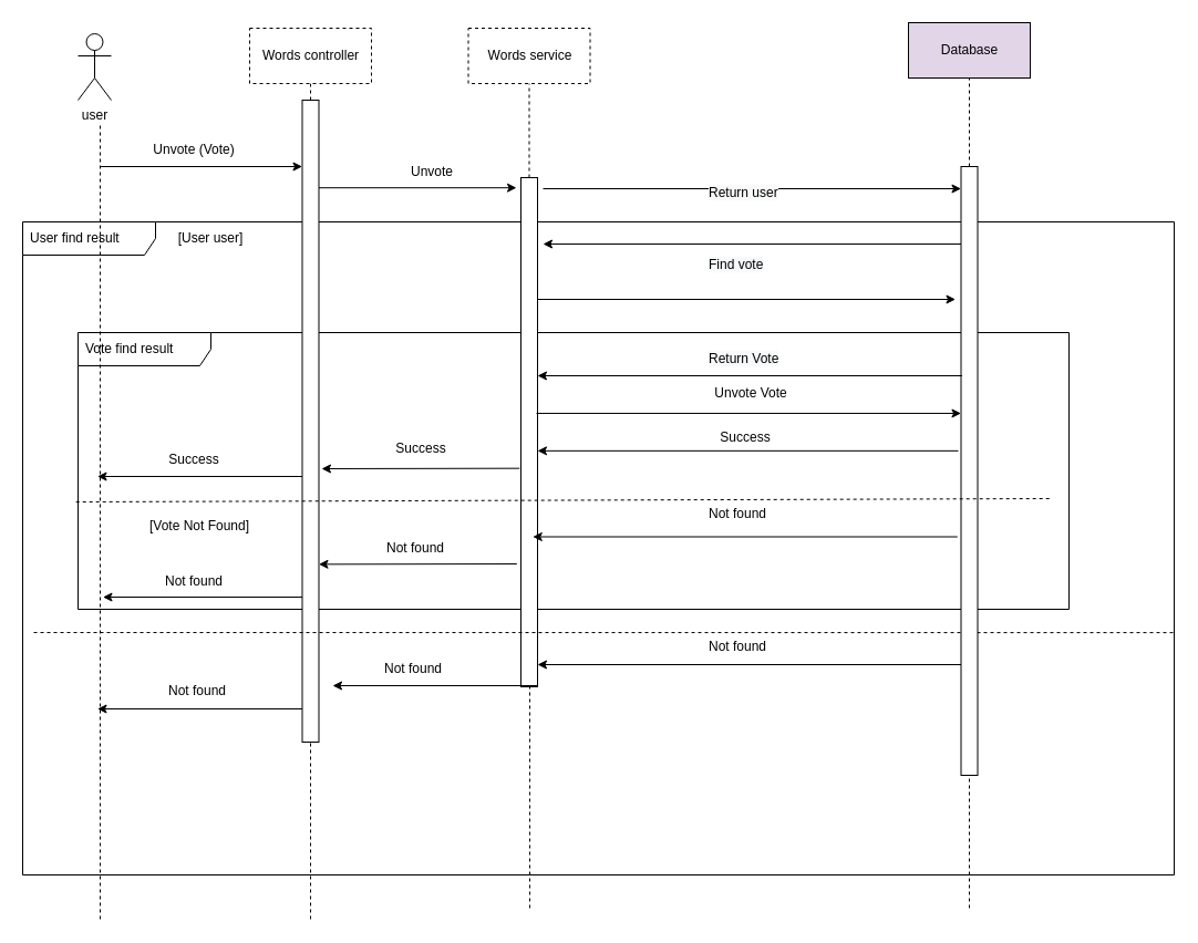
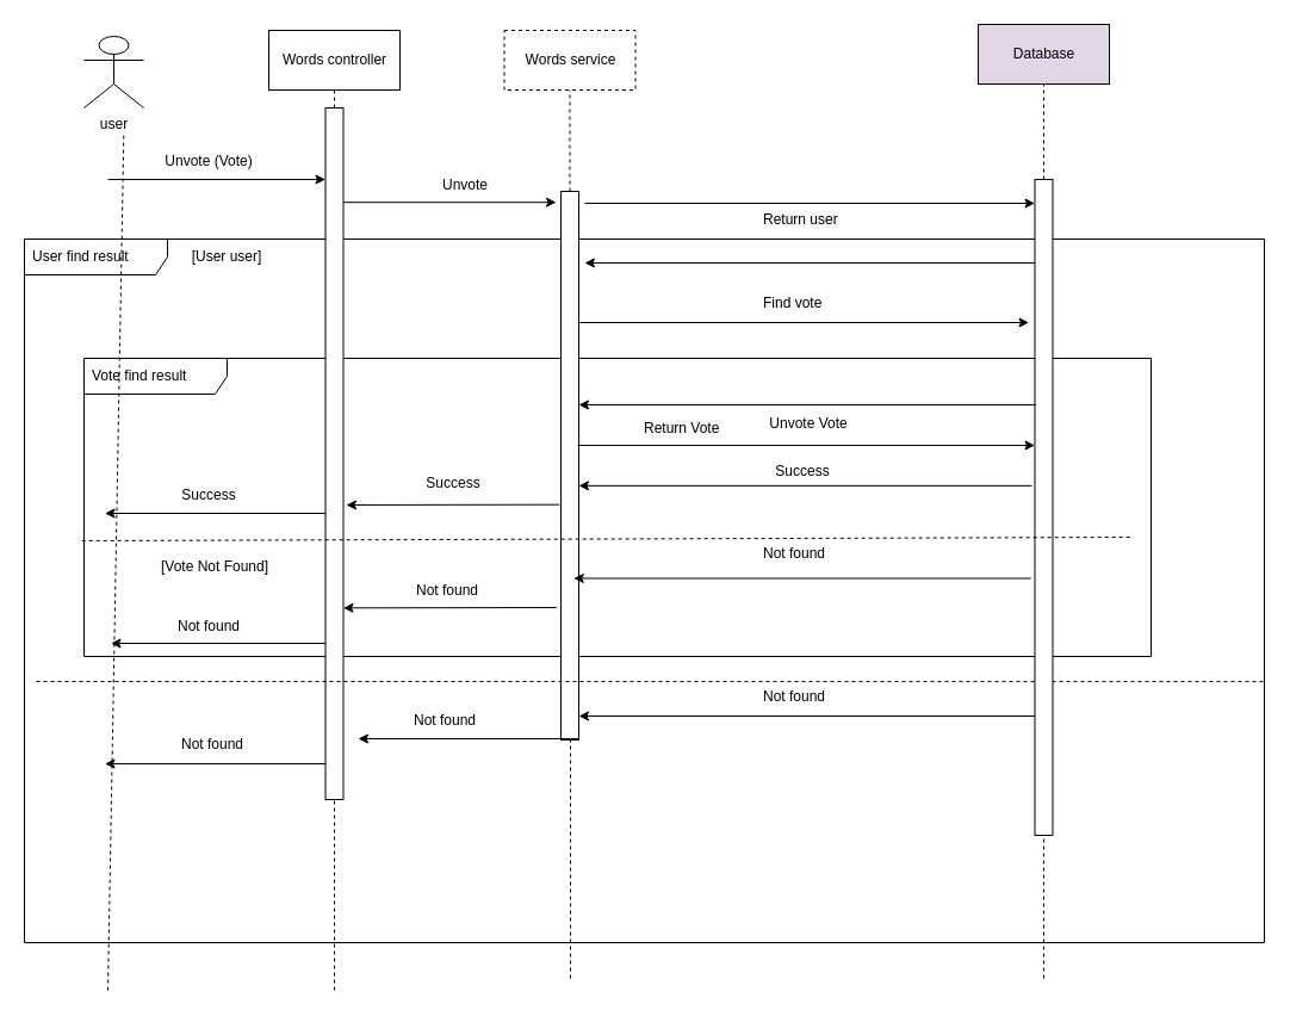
  <mxCell id="0" />
  <mxCell id="1" parent="0" />
  <mxCell id="2" value="User find result" style="shape=umlFrame;whiteSpace=wrap;html=1;width=120;height=30;boundedLbl=1;verticalAlign=middle;align=left;spacingLeft=5;" vertex="1" parent="1"><mxGeometry x="20" y="200" width="1040" height="590" as="geometry" /></mxCell>
  <mxCell id="3" value="Vote find result" style="shape=umlFrame;whiteSpace=wrap;html=1;width=120;height=30;boundedLbl=1;verticalAlign=middle;align=left;spacingLeft=5;" vertex="1" parent="1"><mxGeometry x="70" y="300" width="895" height="250" as="geometry" /></mxCell>
- <mxCell id="4" value="user" style="shape=umlActor;verticalLabelPosition=bottom;verticalAlign=top;html=1;outlineConnect=0;" vertex="1" parent="1"><mxGeometry x="70" y="30" width="30" height="60" as="geometry" /></mxCell>
+ <mxCell id="4" value="user" style="shape=umlActor;verticalLabelPosition=bottom;verticalAlign=top;html=1;outlineConnect=0;" vertex="1" parent="1"><mxGeometry x="70" y="30" width="50" height="60" as="geometry" /></mxCell>
  <mxCell id="5" value="" style="html=1;points=[];perimeter=orthogonalPerimeter;" vertex="1" parent="1"><mxGeometry x="272.5" y="90" width="15" height="580" as="geometry" /></mxCell>
  <mxCell id="6" value="" style="html=1;points=[];perimeter=orthogonalPerimeter;" vertex="1" parent="1"><mxGeometry x="470" y="160" width="15" height="460" as="geometry" /></mxCell>
  <mxCell id="7" value="" style="endArrow=none;html=1;rounded=0;entryX=0.667;entryY=1.333;entryDx=0;entryDy=0;entryPerimeter=0;dashed=1;" edge="1" parent="1" target="4"><mxGeometry width="50" height="50" relative="1" as="geometry"><mxPoint x="90" y="830" as="sourcePoint" /><mxPoint x="80" y="170" as="targetPoint" /></mxGeometry></mxCell>
  <mxCell id="8" value="" style="endArrow=classic;html=1;rounded=0;" edge="1" parent="1" target="5"><mxGeometry width="50" height="50" relative="1" as="geometry"><mxPoint x="90" y="150" as="sourcePoint" /><mxPoint x="270" y="150" as="targetPoint" /></mxGeometry></mxCell>
  <mxCell id="9" value="Unvote (Vote)" style="text;html=1;strokeColor=none;fillColor=none;align=center;verticalAlign=middle;whiteSpace=wrap;rounded=0;" vertex="1" parent="1"><mxGeometry x="110" y="120" width="130" height="30" as="geometry" /></mxCell>
  <mxCell id="10" value="Unvote" style="text;html=1;strokeColor=none;fillColor=none;align=center;verticalAlign=middle;whiteSpace=wrap;rounded=0;" vertex="1" parent="1"><mxGeometry x="345" y="140" width="90" height="30" as="geometry" /></mxCell>
  <mxCell id="11" value="" style="endArrow=classic;html=1;rounded=0;entryX=-0.267;entryY=0.02;entryDx=0;entryDy=0;entryPerimeter=0;" edge="1" parent="1" source="5" target="6"><mxGeometry width="50" height="50" relative="1" as="geometry"><mxPoint x="287.5" y="180.06" as="sourcePoint" /><mxPoint x="467.495" y="180" as="targetPoint" /></mxGeometry></mxCell>
  <mxCell id="12" value="" style="endArrow=none;dashed=1;html=1;rounded=0;entryX=0.5;entryY=1;entryDx=0;entryDy=0;" edge="1" parent="1" source="5" target="13"><mxGeometry width="50" height="50" relative="1" as="geometry"><mxPoint x="190" y="240" as="sourcePoint" /><mxPoint x="240" y="190" as="targetPoint" /></mxGeometry></mxCell>
- <mxCell id="13" value="&lt;span style=&quot;&quot;&gt;Words controller&lt;/span&gt;" style="html=1;dashed=1;" vertex="1" parent="1"><mxGeometry x="225" y="25" width="110" height="50" as="geometry" /></mxCell>
+ <mxCell id="13" value="&lt;span style=&quot;&quot;&gt;Words controller&lt;/span&gt;" style="html=1;" vertex="1" parent="1"><mxGeometry x="225" y="25" width="110" height="50" as="geometry" /></mxCell>
  <mxCell id="14" value="&lt;span style=&quot;&quot;&gt;Words service&lt;/span&gt;" style="html=1;dashed=1;" vertex="1" parent="1"><mxGeometry x="422.5" y="25" width="110" height="50" as="geometry" /></mxCell>
  <mxCell id="15" value="" style="endArrow=none;dashed=1;html=1;rounded=0;entryX=0.5;entryY=1;entryDx=0;entryDy=0;" edge="1" parent="1" source="6" target="14"><mxGeometry width="50" height="50" relative="1" as="geometry"><mxPoint x="290" y="100" as="sourcePoint" /><mxPoint x="290" y="85" as="targetPoint" /></mxGeometry></mxCell>
  <mxCell id="16" value="" style="endArrow=classic;html=1;rounded=0;exitX=0;exitY=0.507;exitDx=0;exitDy=0;exitPerimeter=0;" edge="1" parent="1"><mxGeometry width="50" height="50" relative="1" as="geometry"><mxPoint x="485" y="619" as="sourcePoint" /><mxPoint x="300" y="619" as="targetPoint" /></mxGeometry></mxCell>
  <mxCell id="17" value="&lt;div style=&quot;text-align: center;&quot;&gt;Not found&lt;br&gt;&lt;/div&gt;" style="text;whiteSpace=wrap;html=1;" vertex="1" parent="1"><mxGeometry x="345" y="590" width="80" height="30" as="geometry" /></mxCell>
  <mxCell id="18" value="" style="endArrow=classic;html=1;rounded=0;exitX=0;exitY=0.507;exitDx=0;exitDy=0;exitPerimeter=0;" edge="1" parent="1"><mxGeometry width="50" height="50" relative="1" as="geometry"><mxPoint x="272.5" y="640" as="sourcePoint" /><mxPoint x="87.5" y="640" as="targetPoint" /></mxGeometry></mxCell>
  <mxCell id="19" value="&lt;span style=&quot;text-align: center;&quot;&gt;Not found&lt;/span&gt;" style="text;whiteSpace=wrap;html=1;" vertex="1" parent="1"><mxGeometry x="150" y="610" width="80" height="30" as="geometry" /></mxCell>
  <mxCell id="20" value="[User user]" style="text;html=1;strokeColor=none;fillColor=none;align=center;verticalAlign=middle;whiteSpace=wrap;rounded=0;" vertex="1" parent="1"><mxGeometry x="145" y="200" width="90" height="30" as="geometry" /></mxCell>
  <mxCell id="21" value="" style="endArrow=none;dashed=1;html=1;rounded=0;entryX=1;entryY=0.629;entryDx=0;entryDy=0;entryPerimeter=0;" edge="1" parent="1" target="2"><mxGeometry width="50" height="50" relative="1" as="geometry"><mxPoint x="30" y="571" as="sourcePoint" /><mxPoint x="1080" y="530" as="targetPoint" /></mxGeometry></mxCell>
  <mxCell id="22" value="Database" style="html=1;fillColor=#e1d5e7;" vertex="1" parent="1"><mxGeometry x="820" y="20" width="110" height="50" as="geometry" /></mxCell>
  <mxCell id="23" value="" style="html=1;points=[];perimeter=orthogonalPerimeter;" vertex="1" parent="1"><mxGeometry x="867.5" y="150" width="15" height="550" as="geometry" /></mxCell>
  <mxCell id="24" value="" style="endArrow=none;dashed=1;html=1;rounded=0;entryX=0.5;entryY=1;entryDx=0;entryDy=0;" edge="1" parent="1" source="23" target="22"><mxGeometry width="50" height="50" relative="1" as="geometry"><mxPoint x="687.5" y="240" as="sourcePoint" /><mxPoint x="687.5" y="85" as="targetPoint" /></mxGeometry></mxCell>
  <mxCell id="25" value="" style="endArrow=classic;html=1;rounded=0;exitX=0.933;exitY=0.463;exitDx=0;exitDy=0;exitPerimeter=0;" edge="1" parent="1" source="6" target="23"><mxGeometry width="50" height="50" relative="1" as="geometry"><mxPoint x="485" y="380" as="sourcePoint" /><mxPoint x="671.995" y="380" as="targetPoint" /></mxGeometry></mxCell>
  <mxCell id="26" value="Unvote Vote" style="text;html=1;strokeColor=none;fillColor=none;align=center;verticalAlign=middle;whiteSpace=wrap;rounded=0;" vertex="1" parent="1"><mxGeometry x="632.5" y="340" width="90" height="30" as="geometry" /></mxCell>
  <mxCell id="27" value="" style="endArrow=classic;html=1;rounded=0;" edge="1" parent="1" source="23"><mxGeometry width="50" height="50" relative="1" as="geometry"><mxPoint x="670" y="600" as="sourcePoint" /><mxPoint x="485" y="600" as="targetPoint" /></mxGeometry></mxCell>
  <mxCell id="28" value="" style="endArrow=classic;html=1;rounded=0;exitX=-0.167;exitY=0.467;exitDx=0;exitDy=0;exitPerimeter=0;" edge="1" parent="1" source="23" target="6"><mxGeometry width="50" height="50" relative="1" as="geometry"><mxPoint x="870" y="410" as="sourcePoint" /><mxPoint x="685" y="410" as="targetPoint" /></mxGeometry></mxCell>
  <mxCell id="29" value="Success" style="text;html=1;strokeColor=none;fillColor=none;align=center;verticalAlign=middle;whiteSpace=wrap;rounded=0;" vertex="1" parent="1"><mxGeometry x="627.5" y="380" width="90" height="30" as="geometry" /></mxCell>
  <mxCell id="30" value="" style="endArrow=classic;html=1;rounded=0;exitX=0;exitY=0.507;exitDx=0;exitDy=0;exitPerimeter=0;" edge="1" parent="1"><mxGeometry width="50" height="50" relative="1" as="geometry"><mxPoint x="272.5" y="430" as="sourcePoint" /><mxPoint x="87.5" y="430" as="targetPoint" /></mxGeometry></mxCell>
  <mxCell id="31" value="Success" style="text;html=1;strokeColor=none;fillColor=none;align=center;verticalAlign=middle;whiteSpace=wrap;rounded=0;" vertex="1" parent="1"><mxGeometry x="130" y="400" width="90" height="30" as="geometry" /></mxCell>
  <mxCell id="32" value="" style="endArrow=classic;html=1;rounded=0;" edge="1" parent="1" target="23"><mxGeometry width="50" height="50" relative="1" as="geometry"><mxPoint x="490" y="170" as="sourcePoint" /><mxPoint x="671.995" y="189" as="targetPoint" /></mxGeometry></mxCell>
  <mxCell id="33" value="" style="endArrow=classic;html=1;rounded=0;" edge="1" parent="1" source="23"><mxGeometry width="50" height="50" relative="1" as="geometry"><mxPoint x="860" y="190" as="sourcePoint" /><mxPoint x="490" y="220" as="targetPoint" /></mxGeometry></mxCell>
- <mxCell id="34" value="&lt;span style=&quot;color: rgb(0, 0, 0); font-family: Helvetica; font-size: 12px; font-style: normal; font-variant-ligatures: normal; font-variant-caps: normal; font-weight: 400; letter-spacing: normal; orphans: 2; text-align: center; text-indent: 0px; text-transform: none; widows: 2; word-spacing: 0px; -webkit-text-stroke-width: 0px; background-color: rgb(248, 249, 250); text-decoration-thickness: initial; text-decoration-style: initial; text-decoration-color: initial; float: none; display: inline !important;&quot;&gt;Return user&lt;/span&gt;" style="text;whiteSpace=wrap;html=1;" vertex="1" parent="1"><mxGeometry x="637.5" y="160" width="80" height="30" as="geometry" /></mxCell>
+ <mxCell id="34" value="&lt;span style=&quot;color: rgb(0, 0, 0); font-family: Helvetica; font-size: 12px; font-style: normal; font-variant-ligatures: normal; font-variant-caps: normal; font-weight: 400; letter-spacing: normal; orphans: 2; text-align: center; text-indent: 0px; text-transform: none; widows: 2; word-spacing: 0px; -webkit-text-stroke-width: 0px; background-color: rgb(248, 249, 250); text-decoration-thickness: initial; text-decoration-style: initial; text-decoration-color: initial; float: none; display: inline !important;&quot;&gt;Return user&lt;/span&gt;" style="text;whiteSpace=wrap;html=1;" vertex="1" parent="1"><mxGeometry x="637.5" y="170" width="80" height="30" as="geometry" /></mxCell>
  <mxCell id="35" value="" style="endArrow=classic;html=1;rounded=0;" edge="1" parent="1"><mxGeometry width="50" height="50" relative="1" as="geometry"><mxPoint x="485" y="270" as="sourcePoint" /><mxPoint x="862.5" y="270" as="targetPoint" /></mxGeometry></mxCell>
- <mxCell id="36" value="&lt;span style=&quot;color: rgb(0, 0, 0); font-family: Helvetica; font-size: 12px; font-style: normal; font-variant-ligatures: normal; font-variant-caps: normal; font-weight: 400; letter-spacing: normal; orphans: 2; text-align: center; text-indent: 0px; text-transform: none; widows: 2; word-spacing: 0px; -webkit-text-stroke-width: 0px; background-color: rgb(248, 249, 250); text-decoration-thickness: initial; text-decoration-style: initial; text-decoration-color: initial; float: none; display: inline !important;&quot;&gt;Find vote&lt;/span&gt;" style="text;whiteSpace=wrap;html=1;" vertex="1" parent="1"><mxGeometry x="637.5" y="225" width="80" height="30" as="geometry" /></mxCell>
+ <mxCell id="36" value="&lt;span style=&quot;color: rgb(0, 0, 0); font-family: Helvetica; font-size: 12px; font-style: normal; font-variant-ligatures: normal; font-variant-caps: normal; font-weight: 400; letter-spacing: normal; orphans: 2; text-align: center; text-indent: 0px; text-transform: none; widows: 2; word-spacing: 0px; -webkit-text-stroke-width: 0px; background-color: rgb(248, 249, 250); text-decoration-thickness: initial; text-decoration-style: initial; text-decoration-color: initial; float: none; display: inline !important;&quot;&gt;Find vote&lt;/span&gt;" style="text;whiteSpace=wrap;html=1;" vertex="1" parent="1"><mxGeometry x="637.5" y="240" width="80" height="30" as="geometry" /></mxCell>
  <mxCell id="37" value="" style="endArrow=classic;html=1;rounded=0;exitX=-0.079;exitY=0.571;exitDx=0;exitDy=0;exitPerimeter=0;" edge="1" parent="1" source="6"><mxGeometry width="50" height="50" relative="1" as="geometry"><mxPoint x="470" y="410" as="sourcePoint" /><mxPoint x="290" y="423" as="targetPoint" /></mxGeometry></mxCell>
  <mxCell id="38" value="Success" style="text;html=1;strokeColor=none;fillColor=none;align=center;verticalAlign=middle;whiteSpace=wrap;rounded=0;" vertex="1" parent="1"><mxGeometry x="335" y="390" width="90" height="30" as="geometry" /></mxCell>
  <mxCell id="39" value="" style="endArrow=none;dashed=1;html=1;rounded=0;exitX=-0.002;exitY=0.612;exitDx=0;exitDy=0;exitPerimeter=0;" edge="1" parent="1" source="3"><mxGeometry width="50" height="50" relative="1" as="geometry"><mxPoint x="60" y="460" as="sourcePoint" /><mxPoint x="950" y="450" as="targetPoint" /></mxGeometry></mxCell>
  <mxCell id="40" value="[Vote Not Found]" style="text;html=1;strokeColor=none;fillColor=none;align=center;verticalAlign=middle;whiteSpace=wrap;rounded=0;" vertex="1" parent="1"><mxGeometry x="110" y="460" width="140" height="30" as="geometry" /></mxCell>
  <mxCell id="41" value="" style="endArrow=none;html=1;rounded=0;exitX=0.933;exitY=0.463;exitDx=0;exitDy=0;exitPerimeter=0;endFill=0;startArrow=classic;startFill=1;" edge="1" parent="1"><mxGeometry width="50" height="50" relative="1" as="geometry"><mxPoint x="480.745" y="484.5" as="sourcePoint" /><mxPoint x="864.25" y="484.5" as="targetPoint" /></mxGeometry></mxCell>
- <mxCell id="42" value="&lt;span style=&quot;color: rgb(0, 0, 0); font-family: Helvetica; font-size: 12px; font-style: normal; font-variant-ligatures: normal; font-variant-caps: normal; font-weight: 400; letter-spacing: normal; orphans: 2; text-align: center; text-indent: 0px; text-transform: none; widows: 2; word-spacing: 0px; -webkit-text-stroke-width: 0px; background-color: rgb(248, 249, 250); text-decoration-thickness: initial; text-decoration-style: initial; text-decoration-color: initial; float: none; display: inline !important;&quot;&gt;Return Vote&lt;/span&gt;" style="text;whiteSpace=wrap;html=1;" vertex="1" parent="1"><mxGeometry x="637.5" y="310" width="80" height="30" as="geometry" /></mxCell>
+ <mxCell id="42" value="&lt;span style=&quot;color: rgb(0, 0, 0); font-family: Helvetica; font-size: 12px; font-style: normal; font-variant-ligatures: normal; font-variant-caps: normal; font-weight: 400; letter-spacing: normal; orphans: 2; text-align: center; text-indent: 0px; text-transform: none; widows: 2; word-spacing: 0px; -webkit-text-stroke-width: 0px; background-color: rgb(248, 249, 250); text-decoration-thickness: initial; text-decoration-style: initial; text-decoration-color: initial; float: none; display: inline !important;&quot;&gt;Return Vote&lt;/span&gt;" style="text;whiteSpace=wrap;html=1;" vertex="1" parent="1"><mxGeometry x="537.5" y="345" width="80" height="30" as="geometry" /></mxCell>
  <mxCell id="43" value="" style="endArrow=none;html=1;rounded=0;exitX=0.933;exitY=0.463;exitDx=0;exitDy=0;exitPerimeter=0;endFill=0;startArrow=classic;startFill=1;" edge="1" parent="1"><mxGeometry width="50" height="50" relative="1" as="geometry"><mxPoint x="484.995" y="339" as="sourcePoint" /><mxPoint x="868.5" y="339" as="targetPoint" /></mxGeometry></mxCell>
  <mxCell id="44" value="&lt;div style=&quot;text-align: center;&quot;&gt;&lt;span style=&quot;background-color: initial;&quot;&gt;Not found&lt;/span&gt;&lt;/div&gt;" style="text;whiteSpace=wrap;html=1;" vertex="1" parent="1"><mxGeometry x="637.5" y="450" width="80" height="30" as="geometry" /></mxCell>
  <mxCell id="45" value="" style="endArrow=classic;html=1;rounded=0;exitX=-0.079;exitY=0.571;exitDx=0;exitDy=0;exitPerimeter=0;" edge="1" parent="1"><mxGeometry width="50" height="50" relative="1" as="geometry"><mxPoint x="466.315" y="509" as="sourcePoint" /><mxPoint x="287.5" y="509.34" as="targetPoint" /></mxGeometry></mxCell>
  <mxCell id="46" value="Not found" style="text;html=1;strokeColor=none;fillColor=none;align=center;verticalAlign=middle;whiteSpace=wrap;rounded=0;" vertex="1" parent="1"><mxGeometry x="330" y="480" width="90" height="30" as="geometry" /></mxCell>
  <mxCell id="47" value="" style="endArrow=classic;html=1;rounded=0;" edge="1" parent="1"><mxGeometry width="50" height="50" relative="1" as="geometry"><mxPoint x="272.5" y="539" as="sourcePoint" /><mxPoint x="92.5" y="539" as="targetPoint" /></mxGeometry></mxCell>
  <mxCell id="48" value="Not found" style="text;html=1;strokeColor=none;fillColor=none;align=center;verticalAlign=middle;whiteSpace=wrap;rounded=0;" vertex="1" parent="1"><mxGeometry x="130" y="510" width="90" height="30" as="geometry" /></mxCell>
  <mxCell id="49" value="&lt;div style=&quot;text-align: center;&quot;&gt;Not found&lt;br&gt;&lt;/div&gt;" style="text;whiteSpace=wrap;html=1;" vertex="1" parent="1"><mxGeometry x="637.5" y="570" width="80" height="30" as="geometry" /></mxCell>
  <mxCell id="50" value="" style="endArrow=none;dashed=1;html=1;rounded=0;" edge="1" parent="1" target="5"><mxGeometry width="50" height="50" relative="1" as="geometry"><mxPoint x="280" y="830" as="sourcePoint" /><mxPoint x="250" y="710" as="targetPoint" /></mxGeometry></mxCell>
  <mxCell id="51" value="" style="endArrow=none;dashed=1;html=1;rounded=0;" edge="1" parent="1" target="6"><mxGeometry width="50" height="50" relative="1" as="geometry"><mxPoint x="478" y="820" as="sourcePoint" /><mxPoint x="425" y="710" as="targetPoint" /></mxGeometry></mxCell>
  <mxCell id="52" value="" style="endArrow=none;dashed=1;html=1;rounded=0;" edge="1" parent="1" target="23"><mxGeometry width="50" height="50" relative="1" as="geometry"><mxPoint x="875" y="820" as="sourcePoint" /><mxPoint x="676.91" y="660" as="targetPoint" /></mxGeometry></mxCell>
